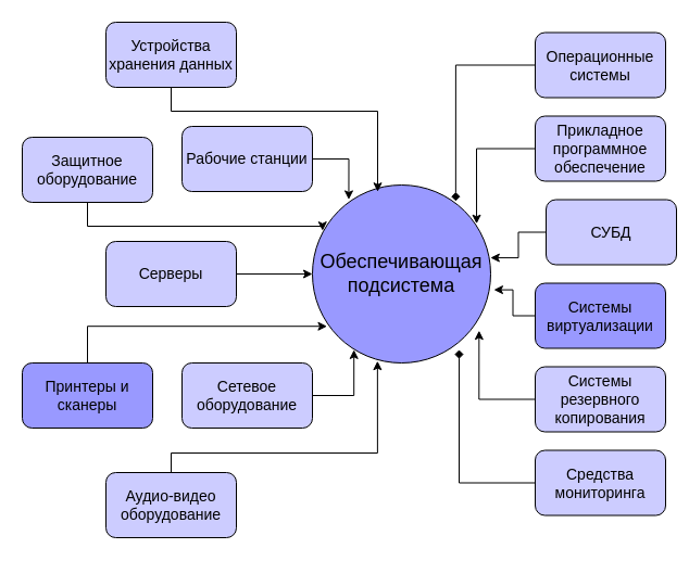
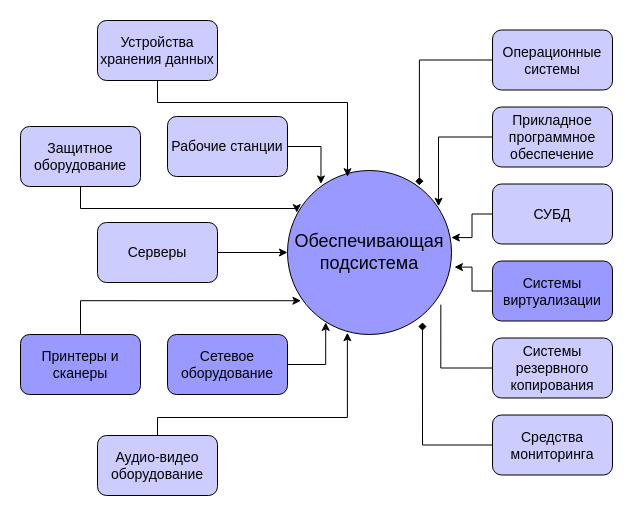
  <mxCell id="0" />
  <mxCell id="1" parent="0" />
  <mxCell id="2" value="&lt;font style=&quot;font-size: 18px;&quot;&gt;Обеспечивающая подсистема&lt;/font&gt;" style="ellipse;whiteSpace=wrap;html=1;aspect=fixed;fillColor=#9999FF;" vertex="1" parent="1"><mxGeometry x="287" y="170" width="164" height="164" as="geometry" /></mxCell>
  <mxCell id="3" style="edgeStyle=orthogonalEdgeStyle;rounded=0;orthogonalLoop=1;jettySize=auto;html=1;exitX=1;exitY=0.5;exitDx=0;exitDy=0;entryX=0;entryY=0.5;entryDx=0;entryDy=0;" edge="1" parent="1" source="4" target="2"><mxGeometry relative="1" as="geometry" /></mxCell>
  <mxCell id="4" value="&lt;font style=&quot;font-size: 14px;&quot;&gt;Серверы&lt;/font&gt;" style="rounded=1;whiteSpace=wrap;html=1;fillColor=#CCCCFF;" vertex="1" parent="1"><mxGeometry x="97" y="222" width="120" height="60" as="geometry" /></mxCell>
  <mxCell id="5" style="edgeStyle=orthogonalEdgeStyle;rounded=0;orthogonalLoop=1;jettySize=auto;html=1;exitX=1;exitY=0.5;exitDx=0;exitDy=0;entryX=0.204;entryY=0.082;entryDx=0;entryDy=0;entryPerimeter=0;" edge="1" parent="1" source="6" target="2"><mxGeometry relative="1" as="geometry" /></mxCell>
  <mxCell id="6" value="&lt;font style=&quot;font-size: 14px;&quot;&gt;Рабочие станции&lt;/font&gt;" style="rounded=1;whiteSpace=wrap;html=1;fillColor=#CCCCFF;" vertex="1" parent="1"><mxGeometry x="167" y="116" width="120" height="60" as="geometry" /></mxCell>
  <mxCell id="7" style="edgeStyle=orthogonalEdgeStyle;rounded=0;orthogonalLoop=1;jettySize=auto;html=1;exitX=0.5;exitY=0;exitDx=0;exitDy=0;entryX=0.082;entryY=0.794;entryDx=0;entryDy=0;entryPerimeter=0;" edge="1" parent="1" source="8" target="2"><mxGeometry relative="1" as="geometry" /></mxCell>
  <mxCell id="8" value="&lt;font style=&quot;font-size: 14px;&quot;&gt;Принтеры и сканеры&lt;/font&gt;" style="rounded=1;whiteSpace=wrap;html=1;fillColor=#9999ff;" vertex="1" parent="1"><mxGeometry x="20" y="334" width="120" height="60" as="geometry" /></mxCell>
  <mxCell id="9" style="edgeStyle=orthogonalEdgeStyle;rounded=0;orthogonalLoop=1;jettySize=auto;html=1;exitX=1;exitY=0.5;exitDx=0;exitDy=0;entryX=0.233;entryY=0.926;entryDx=0;entryDy=0;entryPerimeter=0;" edge="1" parent="1" source="10" target="2"><mxGeometry relative="1" as="geometry" /></mxCell>
- <mxCell id="10" value="&lt;font style=&quot;font-size: 14px;&quot;&gt;Сетевое оборудование&lt;/font&gt;" style="rounded=1;whiteSpace=wrap;html=1;fillColor=#CCCCFF;" vertex="1" parent="1"><mxGeometry x="167" y="334" width="120" height="60" as="geometry" /></mxCell>
+ <mxCell id="10" value="&lt;font style=&quot;font-size: 14px;&quot;&gt;Сетевое оборудование&lt;/font&gt;" style="rounded=1;whiteSpace=wrap;html=1;fillColor=#9999ff;" vertex="1" parent="1"><mxGeometry x="167" y="334" width="120" height="60" as="geometry" /></mxCell>
  <mxCell id="11" style="edgeStyle=orthogonalEdgeStyle;rounded=0;orthogonalLoop=1;jettySize=auto;html=1;exitX=0.5;exitY=1;exitDx=0;exitDy=0;entryX=0.366;entryY=0.038;entryDx=0;entryDy=0;entryPerimeter=0;" edge="1" parent="1" source="12" target="2"><mxGeometry relative="1" as="geometry"><Array as="points"><mxPoint x="157" y="102" /><mxPoint x="347" y="102" /></Array></mxGeometry></mxCell>
  <mxCell id="12" value="&lt;font style=&quot;font-size: 14px;&quot;&gt;Устройства хранения данных&lt;/font&gt;" style="rounded=1;whiteSpace=wrap;html=1;fillColor=#CCCCFF;" vertex="1" parent="1"><mxGeometry x="97" y="20" width="120" height="60" as="geometry" /></mxCell>
  <mxCell id="13" style="edgeStyle=orthogonalEdgeStyle;rounded=0;orthogonalLoop=1;jettySize=auto;html=1;exitX=0.5;exitY=0;exitDx=0;exitDy=0;entryX=0.365;entryY=0.989;entryDx=0;entryDy=0;entryPerimeter=0;" edge="1" parent="1" source="14" target="2"><mxGeometry relative="1" as="geometry"><Array as="points"><mxPoint x="157" y="417" /><mxPoint x="347" y="417" /></Array></mxGeometry></mxCell>
  <mxCell id="14" value="&lt;font style=&quot;font-size: 14px;&quot;&gt;Аудио-видео оборудование&lt;/font&gt;" style="rounded=1;whiteSpace=wrap;html=1;fillColor=#CCCCFF;" vertex="1" parent="1"><mxGeometry x="97" y="435" width="120" height="60" as="geometry" /></mxCell>
  <mxCell id="15" style="edgeStyle=orthogonalEdgeStyle;rounded=0;orthogonalLoop=1;jettySize=auto;html=1;exitX=0.5;exitY=1;exitDx=0;exitDy=0;entryX=0.057;entryY=0.257;entryDx=0;entryDy=0;entryPerimeter=0;" edge="1" parent="1" source="16" target="2"><mxGeometry relative="1" as="geometry"><Array as="points"><mxPoint x="80" y="208" /><mxPoint x="296" y="208" /></Array></mxGeometry></mxCell>
  <mxCell id="16" value="&lt;font style=&quot;font-size: 14px;&quot;&gt;Защитное оборудование&lt;/font&gt;" style="rounded=1;whiteSpace=wrap;html=1;fillColor=#CCCCFF;" vertex="1" parent="1"><mxGeometry x="20" y="126" width="120" height="60" as="geometry" /></mxCell>
  <mxCell id="17" style="edgeStyle=orthogonalEdgeStyle;rounded=0;orthogonalLoop=1;jettySize=auto;html=1;exitX=0;exitY=0.5;exitDx=0;exitDy=0;entryX=0.804;entryY=0.091;entryDx=0;entryDy=0;entryPerimeter=0;endArrow=diamond;" edge="1" parent="1" source="18" target="2"><mxGeometry relative="1" as="geometry" /></mxCell>
  <mxCell id="18" value="&lt;font style=&quot;font-size: 14px;&quot;&gt;Операционные системы&lt;/font&gt;" style="rounded=1;whiteSpace=wrap;html=1;fillColor=#CCCCFF;" vertex="1" parent="1"><mxGeometry x="492" y="29.5" width="120" height="60" as="geometry" /></mxCell>
  <mxCell id="19" style="edgeStyle=orthogonalEdgeStyle;rounded=0;orthogonalLoop=1;jettySize=auto;html=1;exitX=0;exitY=0.5;exitDx=0;exitDy=0;entryX=0.999;entryY=0.409;entryDx=0;entryDy=0;entryPerimeter=0;" edge="1" parent="1" source="20" target="2"><mxGeometry relative="1" as="geometry" /></mxCell>
- <mxCell id="20" value="&lt;font style=&quot;font-size: 14px;&quot;&gt;СУБД&lt;/font&gt;" style="rounded=1;whiteSpace=wrap;html=1;fillColor=#CCCCFF;" vertex="1" parent="1"><mxGeometry x="502" y="183.5" width="120" height="60" as="geometry" /></mxCell>
+ <mxCell id="20" value="&lt;font style=&quot;font-size: 14px;&quot;&gt;СУБД&lt;/font&gt;" style="rounded=1;whiteSpace=wrap;html=1;fillColor=#CCCCFF;" vertex="1" parent="1"><mxGeometry x="492" y="183.5" width="120" height="60" as="geometry" /></mxCell>
  <mxCell id="21" style="edgeStyle=orthogonalEdgeStyle;rounded=0;orthogonalLoop=1;jettySize=auto;html=1;exitX=0;exitY=0.5;exitDx=0;exitDy=0;entryX=0.921;entryY=0.218;entryDx=0;entryDy=0;entryPerimeter=0;" edge="1" parent="1" source="22" target="2"><mxGeometry relative="1" as="geometry" /></mxCell>
  <mxCell id="22" value="&lt;font style=&quot;font-size: 14px;&quot;&gt;Прикладное программное обеспечение&lt;/font&gt;" style="rounded=1;whiteSpace=wrap;html=1;fillColor=#CCCCFF;" vertex="1" parent="1"><mxGeometry x="492" y="106.5" width="120" height="60" as="geometry" /></mxCell>
  <mxCell id="23" style="edgeStyle=orthogonalEdgeStyle;rounded=0;orthogonalLoop=1;jettySize=auto;html=1;exitX=0;exitY=0.5;exitDx=0;exitDy=0;entryX=1.018;entryY=0.589;entryDx=0;entryDy=0;entryPerimeter=0;" edge="1" parent="1" source="24" target="2"><mxGeometry relative="1" as="geometry" /></mxCell>
  <mxCell id="24" value="&lt;font style=&quot;font-size: 14px;&quot;&gt;Системы виртуализации&lt;/font&gt;" style="rounded=1;whiteSpace=wrap;html=1;fillColor=#9999ff;" vertex="1" parent="1"><mxGeometry x="492" y="260.5" width="120" height="60" as="geometry" /></mxCell>
  <mxCell id="25" style="edgeStyle=orthogonalEdgeStyle;rounded=0;orthogonalLoop=1;jettySize=auto;html=1;exitX=0;exitY=0.5;exitDx=0;exitDy=0;entryX=0.823;entryY=0.926;entryDx=0;entryDy=0;entryPerimeter=0;endArrow=diamond;" edge="1" parent="1" source="26" target="2"><mxGeometry relative="1" as="geometry" /></mxCell>
  <mxCell id="26" value="&lt;font style=&quot;font-size: 14px;&quot;&gt;Средства мониторинга&lt;/font&gt;" style="rounded=1;whiteSpace=wrap;html=1;fillColor=#CCCCFF;" vertex="1" parent="1"><mxGeometry x="492" y="414.5" width="120" height="60" as="geometry" /></mxCell>
- <mxCell id="27" style="edgeStyle=orthogonalEdgeStyle;rounded=0;orthogonalLoop=1;jettySize=auto;html=1;exitX=0;exitY=0.5;exitDx=0;exitDy=0;entryX=0.935;entryY=0.818;entryDx=0;entryDy=0;entryPerimeter=0;" edge="1" parent="1" source="28" target="2"><mxGeometry relative="1" as="geometry" /></mxCell>
+ <mxCell id="27" style="edgeStyle=orthogonalEdgeStyle;rounded=0;orthogonalLoop=1;jettySize=auto;html=1;exitX=0;exitY=0.5;exitDx=0;exitDy=0;entryX=0.935;entryY=0.818;entryDx=0;entryDy=0;entryPerimeter=0;endArrow=none;" edge="1" parent="1" source="28" target="2"><mxGeometry relative="1" as="geometry" /></mxCell>
  <mxCell id="28" value="&lt;font style=&quot;font-size: 14px;&quot;&gt;Системы резервного копирования&lt;/font&gt;" style="rounded=1;whiteSpace=wrap;html=1;fillColor=#CCCCFF;" vertex="1" parent="1"><mxGeometry x="492" y="337.5" width="120" height="60" as="geometry" /></mxCell>
